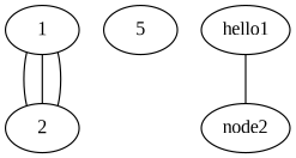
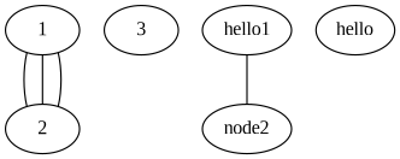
  graph {
    fontname="Liberation Serif"
    node [fontname="Liberation Serif"]
    edge [fontname="Liberation Serif"]
    1
    2
-   3 [label=5]
+   3
    n4 [label=hello1]
    node2
+   hello
    1 -- 2
    1 -- 2
    1 -- 2 [length=100]
    n4 -- node2
  }
